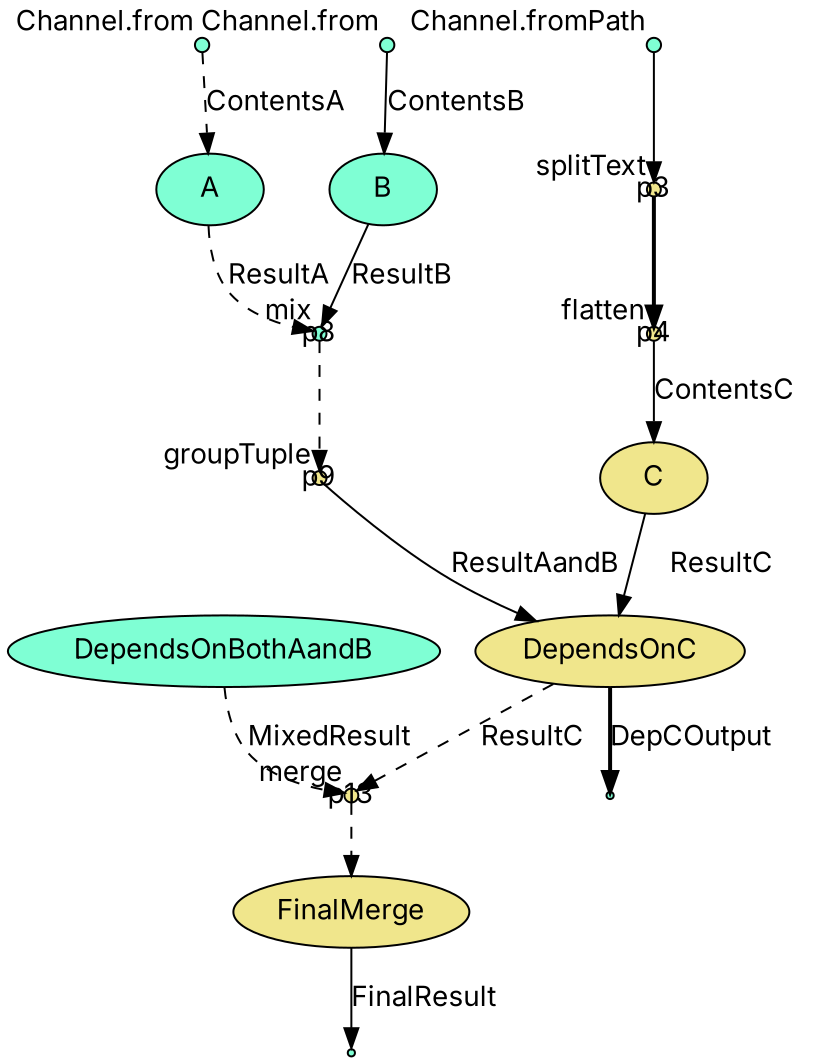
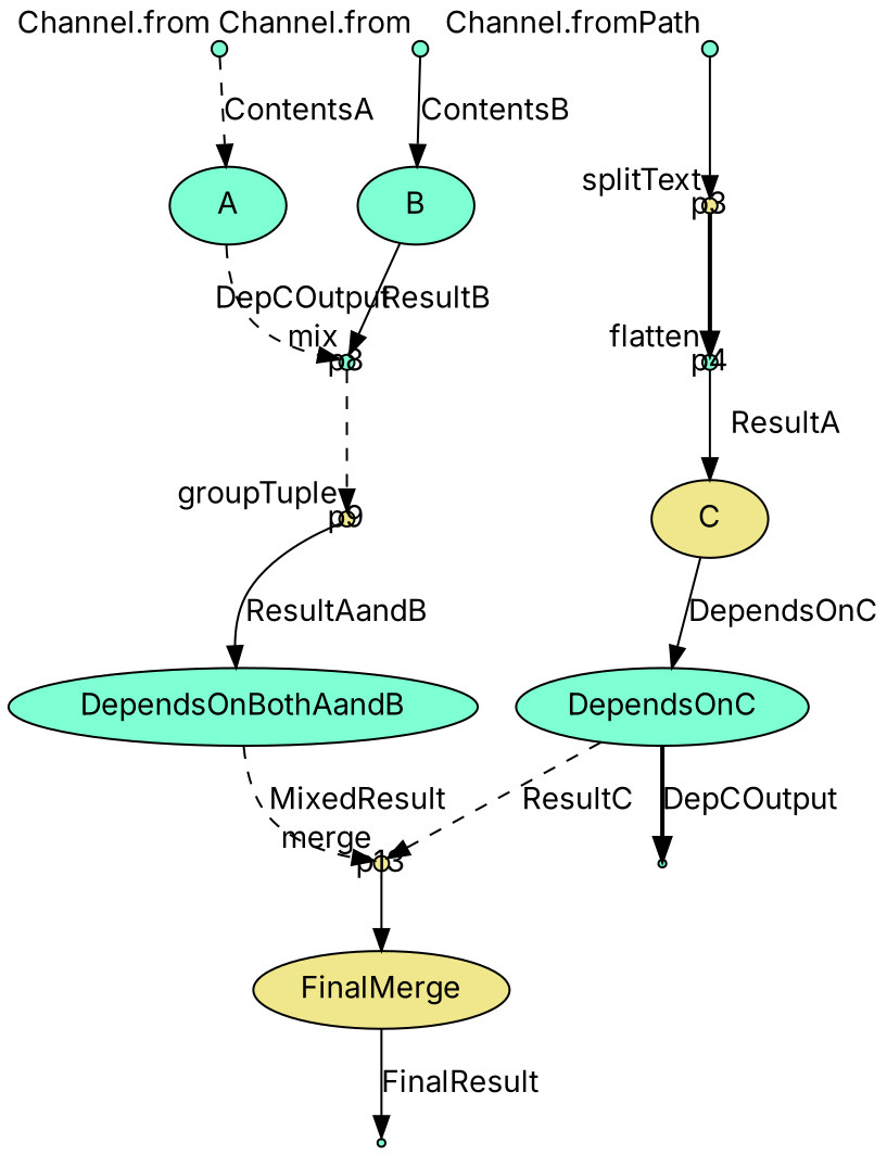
  digraph {
    fontname=Inter
    node [style=filled fillcolor=aquamarine fontname=Inter]
    edge [style=solid fontname=Inter]
    p0 [fixedsize=true shape=point width=0.1 xlabel="Channel.from"]
    n2 [label=A]
    p8 [fixedsize=true shape=circle width=0.1 xlabel=mix]
    p1 [fixedsize=true shape=point width=0.1 xlabel="Channel.from"]
    n5 [label=B]
    p2 [fixedsize=true shape=point width=0.1 xlabel="Channel.fromPath"]
    p3 [fixedsize=true shape=circle width=0.1 xlabel=splitText fillcolor=khaki]
-   p4 [fixedsize=true shape=circle width=0.1 xlabel=flatten fillcolor=khaki]
+   p4 [fixedsize=true shape=circle width=0.1 xlabel=flatten]
    n9 [label=C fillcolor=khaki]
-   n10 [label=DependsOnC fillcolor=khaki]
+   n10 [label=DependsOnC]
    p9 [fixedsize=true shape=circle width=0.1 xlabel=groupTuple fillcolor=khaki]
    p13 [fixedsize=true shape=circle width=0.1 xlabel=merge fillcolor=khaki]
    p12 [shape=point]
    n14 [label=DependsOnBothAandB]
    n15 [label=FinalMerge fillcolor=khaki]
    p15 [shape=point]
    p0 -> n2 [label=ContentsA style=dashed]
-   n2 -> p8 [label=ResultA style=dashed]
+   n2 -> p8 [label=DepCOutput style=dashed]
    p8 -> p9 [style=dashed]
    p1 -> n5 [label=ContentsB]
    n5 -> p8 [label=ResultB]
    p2 -> p3
    p3 -> p4 [style=bold]
-   p4 -> n9 [label=ContentsC]
-   n9 -> n10 [label=ResultC]
+   p4 -> n9 [label=ResultA]
+   n9 -> n10 [label=DependsOnC]
    n10 -> p13 [label=ResultC style=dashed]
    n10 -> p12 [label=DepCOutput style=bold]
-   p9 -> n10 [label=ResultAandB]
-   p13 -> n15 [style=dashed]
+   p9 -> n14 [label=ResultAandB]
+   p13 -> n15
    n14 -> p13 [label=MixedResult style=dashed]
    n15 -> p15 [label=FinalResult]
  }
